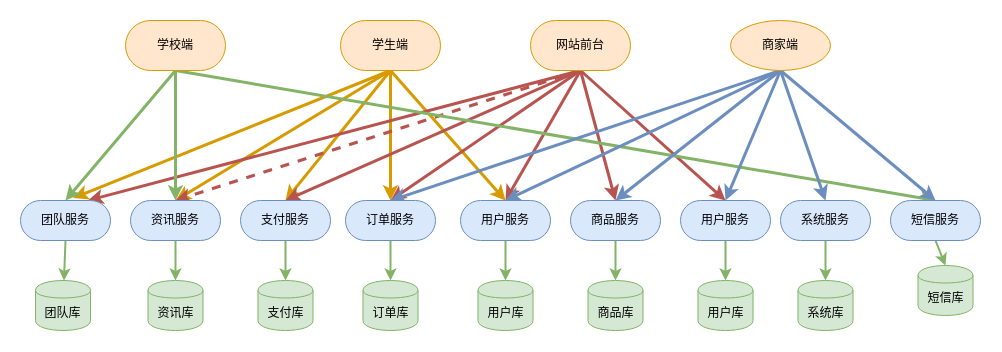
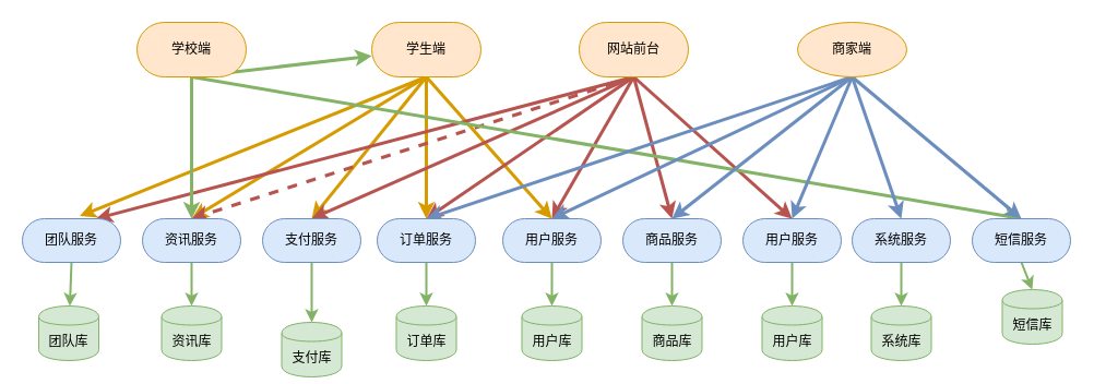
  <mxCell id="0" />
  <mxCell id="1" parent="0" />
  <mxCell id="2" style="rounded=0;orthogonalLoop=1;jettySize=auto;html=1;exitX=0.5;exitY=1;exitDx=0;exitDy=0;entryX=0.584;entryY=-0.06;entryDx=0;entryDy=0;entryPerimeter=0;fillColor=#ffe6cc;strokeColor=#d79b00;strokeWidth=3;" edge="1" parent="1" source="7" target="44"><mxGeometry relative="1" as="geometry" /></mxCell>
  <mxCell id="3" style="edgeStyle=none;rounded=0;orthogonalLoop=1;jettySize=auto;html=1;exitX=0.5;exitY=1;exitDx=0;exitDy=0;entryX=0.5;entryY=0;entryDx=0;entryDy=0;fillColor=#ffe6cc;strokeColor=#d79b00;strokeWidth=3;" edge="1" parent="1" source="7" target="42"><mxGeometry relative="1" as="geometry" /></mxCell>
  <mxCell id="4" style="edgeStyle=none;rounded=0;orthogonalLoop=1;jettySize=auto;html=1;exitX=0.5;exitY=1;exitDx=0;exitDy=0;entryX=0.5;entryY=0;entryDx=0;entryDy=0;fillColor=#ffe6cc;strokeColor=#d79b00;strokeWidth=3;" edge="1" parent="1" source="7" target="28"><mxGeometry relative="1" as="geometry" /></mxCell>
  <mxCell id="5" style="edgeStyle=none;rounded=0;orthogonalLoop=1;jettySize=auto;html=1;exitX=0.5;exitY=1;exitDx=0;exitDy=0;entryX=0.5;entryY=0;entryDx=0;entryDy=0;fillColor=#ffe6cc;strokeColor=#d79b00;strokeWidth=3;" edge="1" parent="1" source="7" target="30"><mxGeometry relative="1" as="geometry" /></mxCell>
  <mxCell id="6" style="edgeStyle=none;rounded=0;orthogonalLoop=1;jettySize=auto;html=1;exitX=0.5;exitY=1;exitDx=0;exitDy=0;entryX=0.5;entryY=0;entryDx=0;entryDy=0;fillColor=#ffe6cc;strokeColor=#d79b00;strokeWidth=3;" edge="1" parent="1" source="7" target="32"><mxGeometry relative="1" as="geometry" /></mxCell>
  <mxCell id="7" value="学生端" style="rounded=1;whiteSpace=wrap;html=1;arcSize=50;fillColor=#ffe6cc;strokeColor=#d79b00;" vertex="1" parent="1"><mxGeometry x="340" y="20" width="100" height="50" as="geometry" /></mxCell>
  <mxCell id="8" style="edgeStyle=none;rounded=0;orthogonalLoop=1;jettySize=auto;html=1;exitX=0.5;exitY=1;exitDx=0;exitDy=0;entryX=0.75;entryY=0;entryDx=0;entryDy=0;strokeWidth=3;fillColor=#f8cecc;strokeColor=#b85450;" edge="1" parent="1" source="15" target="44"><mxGeometry relative="1" as="geometry" /></mxCell>
  <mxCell id="9" style="edgeStyle=none;rounded=0;orthogonalLoop=1;jettySize=auto;html=1;exitX=0.5;exitY=1;exitDx=0;exitDy=0;entryX=0.5;entryY=0;entryDx=0;entryDy=0;strokeWidth=3;fillColor=#f8cecc;strokeColor=#b85450;dashed=1;" edge="1" parent="1" source="15" target="42"><mxGeometry relative="1" as="geometry" /></mxCell>
  <mxCell id="10" style="edgeStyle=none;rounded=0;orthogonalLoop=1;jettySize=auto;html=1;exitX=0.5;exitY=1;exitDx=0;exitDy=0;entryX=0.5;entryY=0;entryDx=0;entryDy=0;strokeWidth=3;fillColor=#f8cecc;strokeColor=#b85450;" edge="1" parent="1" source="15" target="28"><mxGeometry relative="1" as="geometry" /></mxCell>
  <mxCell id="11" style="edgeStyle=none;rounded=0;orthogonalLoop=1;jettySize=auto;html=1;exitX=0.5;exitY=1;exitDx=0;exitDy=0;entryX=0.5;entryY=0;entryDx=0;entryDy=0;strokeWidth=3;fillColor=#f8cecc;strokeColor=#b85450;" edge="1" parent="1" source="15" target="30"><mxGeometry relative="1" as="geometry" /></mxCell>
  <mxCell id="12" style="edgeStyle=none;rounded=0;orthogonalLoop=1;jettySize=auto;html=1;exitX=0.5;exitY=1;exitDx=0;exitDy=0;entryX=0.5;entryY=0;entryDx=0;entryDy=0;strokeWidth=3;fillColor=#f8cecc;strokeColor=#b85450;" edge="1" parent="1" source="15" target="32"><mxGeometry relative="1" as="geometry" /></mxCell>
  <mxCell id="13" style="edgeStyle=none;rounded=0;orthogonalLoop=1;jettySize=auto;html=1;exitX=0.5;exitY=1;exitDx=0;exitDy=0;entryX=0.5;entryY=0;entryDx=0;entryDy=0;strokeWidth=3;fillColor=#f8cecc;strokeColor=#b85450;" edge="1" parent="1" source="15" target="34"><mxGeometry relative="1" as="geometry" /></mxCell>
  <mxCell id="14" style="edgeStyle=none;rounded=0;orthogonalLoop=1;jettySize=auto;html=1;exitX=0.5;exitY=1;exitDx=0;exitDy=0;entryX=0.5;entryY=0;entryDx=0;entryDy=0;strokeWidth=3;fillColor=#f8cecc;strokeColor=#b85450;" edge="1" parent="1" source="15" target="36"><mxGeometry relative="1" as="geometry" /></mxCell>
  <mxCell id="15" value="网站前台" style="rounded=1;whiteSpace=wrap;html=1;arcSize=50;fillColor=#ffe6cc;strokeColor=#d79b00;" vertex="1" parent="1"><mxGeometry x="530" y="20" width="100" height="50" as="geometry" /></mxCell>
- <mxCell id="16" style="edgeStyle=none;rounded=0;orthogonalLoop=1;jettySize=auto;html=1;exitX=0.5;exitY=1;exitDx=0;exitDy=0;entryX=0.5;entryY=0;entryDx=0;entryDy=0;strokeWidth=3;fillColor=#d5e8d4;strokeColor=#82b366;" edge="1" parent="1" source="19" target="44"><mxGeometry relative="1" as="geometry" /></mxCell>
+ <mxCell id="16" style="edgeStyle=none;rounded=0;orthogonalLoop=1;jettySize=auto;html=1;exitX=0.5;exitY=1;exitDx=0;exitDy=0;strokeWidth=3;fillColor=#d5e8d4;strokeColor=#82b366;" edge="1" parent="1" source="19" target="7"><mxGeometry relative="1" as="geometry" /></mxCell>
  <mxCell id="17" style="edgeStyle=none;rounded=0;orthogonalLoop=1;jettySize=auto;html=1;exitX=0.5;exitY=1;exitDx=0;exitDy=0;strokeWidth=3;fillColor=#d5e8d4;strokeColor=#82b366;" edge="1" parent="1" source="19" target="42"><mxGeometry relative="1" as="geometry" /></mxCell>
  <mxCell id="18" style="edgeStyle=none;rounded=0;orthogonalLoop=1;jettySize=auto;html=1;exitX=0.5;exitY=1;exitDx=0;exitDy=0;entryX=0.5;entryY=0;entryDx=0;entryDy=0;strokeWidth=3;fillColor=#d5e8d4;strokeColor=#82b366;" edge="1" parent="1" source="19" target="40"><mxGeometry relative="1" as="geometry" /></mxCell>
  <mxCell id="19" value="学校端" style="rounded=1;whiteSpace=wrap;html=1;arcSize=50;fillColor=#ffe6cc;strokeColor=#d79b00;" vertex="1" parent="1"><mxGeometry x="125" y="20" width="100" height="50" as="geometry" /></mxCell>
  <mxCell id="20" style="edgeStyle=none;rounded=0;orthogonalLoop=1;jettySize=auto;html=1;exitX=0.5;exitY=1;exitDx=0;exitDy=0;entryX=0.5;entryY=0;entryDx=0;entryDy=0;strokeWidth=3;fillColor=#dae8fc;strokeColor=#6c8ebf;" edge="1" parent="1" source="26" target="30"><mxGeometry relative="1" as="geometry" /></mxCell>
  <mxCell id="21" style="edgeStyle=none;rounded=0;orthogonalLoop=1;jettySize=auto;html=1;exitX=0.5;exitY=1;exitDx=0;exitDy=0;entryX=0.5;entryY=0;entryDx=0;entryDy=0;strokeWidth=3;fillColor=#dae8fc;strokeColor=#6c8ebf;" edge="1" parent="1" source="26" target="32"><mxGeometry relative="1" as="geometry" /></mxCell>
  <mxCell id="22" style="edgeStyle=none;rounded=0;orthogonalLoop=1;jettySize=auto;html=1;exitX=0.5;exitY=1;exitDx=0;exitDy=0;entryX=0.5;entryY=0;entryDx=0;entryDy=0;strokeWidth=3;fillColor=#dae8fc;strokeColor=#6c8ebf;" edge="1" parent="1" source="26" target="34"><mxGeometry relative="1" as="geometry" /></mxCell>
  <mxCell id="23" style="edgeStyle=none;rounded=0;orthogonalLoop=1;jettySize=auto;html=1;exitX=0.5;exitY=1;exitDx=0;exitDy=0;entryX=0.5;entryY=0;entryDx=0;entryDy=0;strokeWidth=3;fillColor=#dae8fc;strokeColor=#6c8ebf;" edge="1" parent="1" source="26" target="36"><mxGeometry relative="1" as="geometry" /></mxCell>
  <mxCell id="24" style="edgeStyle=none;rounded=0;orthogonalLoop=1;jettySize=auto;html=1;exitX=0.5;exitY=1;exitDx=0;exitDy=0;entryX=0.5;entryY=0;entryDx=0;entryDy=0;strokeWidth=3;fillColor=#dae8fc;strokeColor=#6c8ebf;" edge="1" parent="1" source="26" target="38"><mxGeometry relative="1" as="geometry" /></mxCell>
  <mxCell id="25" style="edgeStyle=none;rounded=0;orthogonalLoop=1;jettySize=auto;html=1;exitX=0.5;exitY=1;exitDx=0;exitDy=0;entryX=0.5;entryY=0;entryDx=0;entryDy=0;strokeWidth=3;fillColor=#dae8fc;strokeColor=#6c8ebf;" edge="1" parent="1" source="26" target="40"><mxGeometry relative="1" as="geometry" /></mxCell>
  <mxCell id="26" value="商家端" style="ellipse;whiteSpace=wrap;html=1;arcSize=50;fillColor=#ffe6cc;strokeColor=#d79b00;" vertex="1" parent="1"><mxGeometry x="730" y="20" width="100" height="50" as="geometry" /></mxCell>
  <mxCell id="27" style="edgeStyle=none;rounded=0;orthogonalLoop=1;jettySize=auto;html=1;exitX=0.5;exitY=1;exitDx=0;exitDy=0;entryX=0.5;entryY=0;entryDx=0;entryDy=0;strokeWidth=2;fillColor=#d5e8d4;strokeColor=#82b366;" edge="1" parent="1" source="28" target="48"><mxGeometry relative="1" as="geometry" /></mxCell>
  <mxCell id="28" value="支付服务" style="rounded=1;whiteSpace=wrap;html=1;arcSize=50;fillColor=#dae8fc;strokeColor=#6c8ebf;" vertex="1" parent="1"><mxGeometry x="240" y="200" width="90" height="40" as="geometry" /></mxCell>
  <mxCell id="29" style="edgeStyle=none;rounded=0;orthogonalLoop=1;jettySize=auto;html=1;exitX=0.5;exitY=1;exitDx=0;exitDy=0;entryX=0.5;entryY=0;entryDx=0;entryDy=0;strokeWidth=2;fillColor=#d5e8d4;strokeColor=#82b366;" edge="1" parent="1" source="30" target="49"><mxGeometry relative="1" as="geometry" /></mxCell>
  <mxCell id="30" value="订单服务" style="rounded=1;whiteSpace=wrap;html=1;arcSize=50;fillColor=#dae8fc;strokeColor=#6c8ebf;" vertex="1" parent="1"><mxGeometry x="345" y="200" width="90" height="40" as="geometry" /></mxCell>
  <mxCell id="31" style="edgeStyle=none;rounded=0;orthogonalLoop=1;jettySize=auto;html=1;exitX=0.5;exitY=1;exitDx=0;exitDy=0;entryX=0.5;entryY=0;entryDx=0;entryDy=0;strokeWidth=2;fillColor=#d5e8d4;strokeColor=#82b366;" edge="1" parent="1" source="32" target="50"><mxGeometry relative="1" as="geometry" /></mxCell>
  <mxCell id="32" value="用户服务" style="rounded=1;whiteSpace=wrap;html=1;arcSize=50;fillColor=#dae8fc;strokeColor=#6c8ebf;" vertex="1" parent="1"><mxGeometry x="460" y="200" width="90" height="40" as="geometry" /></mxCell>
  <mxCell id="33" style="edgeStyle=none;rounded=0;orthogonalLoop=1;jettySize=auto;html=1;exitX=0.5;exitY=1;exitDx=0;exitDy=0;entryX=0.5;entryY=0;entryDx=0;entryDy=0;strokeWidth=2;fillColor=#d5e8d4;strokeColor=#82b366;" edge="1" parent="1" source="34" target="51"><mxGeometry relative="1" as="geometry" /></mxCell>
  <mxCell id="34" value="商品服务" style="rounded=1;whiteSpace=wrap;html=1;arcSize=50;fillColor=#dae8fc;strokeColor=#6c8ebf;" vertex="1" parent="1"><mxGeometry x="570" y="200" width="90" height="40" as="geometry" /></mxCell>
  <mxCell id="35" style="edgeStyle=none;rounded=0;orthogonalLoop=1;jettySize=auto;html=1;exitX=0.5;exitY=1;exitDx=0;exitDy=0;strokeWidth=2;fillColor=#d5e8d4;strokeColor=#82b366;" edge="1" parent="1" source="36" target="52"><mxGeometry relative="1" as="geometry" /></mxCell>
  <mxCell id="36" value="用户服务" style="rounded=1;whiteSpace=wrap;html=1;arcSize=50;fillColor=#dae8fc;strokeColor=#6c8ebf;" vertex="1" parent="1"><mxGeometry x="680" y="200" width="90" height="40" as="geometry" /></mxCell>
  <mxCell id="37" style="edgeStyle=none;rounded=0;orthogonalLoop=1;jettySize=auto;html=1;exitX=0.5;exitY=1;exitDx=0;exitDy=0;strokeWidth=2;fillColor=#d5e8d4;strokeColor=#82b366;" edge="1" parent="1" source="38" target="53"><mxGeometry relative="1" as="geometry" /></mxCell>
  <mxCell id="38" value="系统服务" style="rounded=1;whiteSpace=wrap;html=1;arcSize=50;fillColor=#dae8fc;strokeColor=#6c8ebf;" vertex="1" parent="1"><mxGeometry x="780" y="200" width="90" height="40" as="geometry" /></mxCell>
  <mxCell id="39" style="edgeStyle=none;rounded=0;orthogonalLoop=1;jettySize=auto;html=1;exitX=0.5;exitY=1;exitDx=0;exitDy=0;entryX=0.5;entryY=0;entryDx=0;entryDy=0;strokeWidth=2;fillColor=#d5e8d4;strokeColor=#82b366;" edge="1" parent="1" source="40" target="54"><mxGeometry relative="1" as="geometry" /></mxCell>
  <mxCell id="40" value="短信服务" style="rounded=1;whiteSpace=wrap;html=1;arcSize=50;fillColor=#dae8fc;strokeColor=#6c8ebf;" vertex="1" parent="1"><mxGeometry x="890" y="200" width="90" height="40" as="geometry" /></mxCell>
  <mxCell id="41" style="edgeStyle=none;rounded=0;orthogonalLoop=1;jettySize=auto;html=1;exitX=0.5;exitY=1;exitDx=0;exitDy=0;strokeWidth=2;fillColor=#d5e8d4;strokeColor=#82b366;" edge="1" parent="1" source="42" target="47"><mxGeometry relative="1" as="geometry" /></mxCell>
  <mxCell id="42" value="资讯服务" style="rounded=1;whiteSpace=wrap;html=1;arcSize=50;fillColor=#dae8fc;strokeColor=#6c8ebf;" vertex="1" parent="1"><mxGeometry x="130" y="200" width="90" height="40" as="geometry" /></mxCell>
  <mxCell id="43" style="edgeStyle=none;rounded=0;orthogonalLoop=1;jettySize=auto;html=1;exitX=0.5;exitY=1;exitDx=0;exitDy=0;strokeWidth=2;fillColor=#d5e8d4;strokeColor=#82b366;" edge="1" parent="1" source="44" target="46"><mxGeometry relative="1" as="geometry" /></mxCell>
  <mxCell id="44" value="团队服务" style="rounded=1;whiteSpace=wrap;html=1;arcSize=50;fillColor=#dae8fc;strokeColor=#6c8ebf;" vertex="1" parent="1"><mxGeometry x="20" y="200" width="90" height="40" as="geometry" /></mxCell>
  <mxCell id="45" style="edgeStyle=none;rounded=0;orthogonalLoop=1;jettySize=auto;html=1;exitX=0.5;exitY=1;exitDx=0;exitDy=0;strokeWidth=3;" edge="1" parent="1" source="19" target="19"><mxGeometry relative="1" as="geometry" /></mxCell>
  <mxCell id="46" value="团队库" style="shape=cylinder;whiteSpace=wrap;html=1;boundedLbl=1;backgroundOutline=1;fillColor=#d5e8d4;strokeColor=#82b366;" vertex="1" parent="1"><mxGeometry x="35" y="280" width="55" height="50" as="geometry" /></mxCell>
  <mxCell id="47" value="资讯库" style="shape=cylinder;whiteSpace=wrap;html=1;boundedLbl=1;backgroundOutline=1;fillColor=#d5e8d4;strokeColor=#82b366;" vertex="1" parent="1"><mxGeometry x="147.5" y="280" width="55" height="50" as="geometry" /></mxCell>
- <mxCell id="48" value="支付库" style="shape=cylinder;whiteSpace=wrap;html=1;boundedLbl=1;backgroundOutline=1;fillColor=#d5e8d4;strokeColor=#82b366;" vertex="1" parent="1"><mxGeometry x="257.5" y="280" width="55" height="50" as="geometry" /></mxCell>
+ <mxCell id="48" value="支付库" style="shape=cylinder;whiteSpace=wrap;html=1;boundedLbl=1;backgroundOutline=1;fillColor=#d5e8d4;strokeColor=#82b366;" vertex="1" parent="1"><mxGeometry x="257.5" y="295" width="55" height="50" as="geometry" /></mxCell>
  <mxCell id="49" value="订单库" style="shape=cylinder;whiteSpace=wrap;html=1;boundedLbl=1;backgroundOutline=1;fillColor=#d5e8d4;strokeColor=#82b366;" vertex="1" parent="1"><mxGeometry x="362.5" y="280" width="55" height="50" as="geometry" /></mxCell>
  <mxCell id="50" value="用户库" style="shape=cylinder;whiteSpace=wrap;html=1;boundedLbl=1;backgroundOutline=1;fillColor=#d5e8d4;strokeColor=#82b366;" vertex="1" parent="1"><mxGeometry x="477.5" y="280" width="55" height="50" as="geometry" /></mxCell>
  <mxCell id="51" value="商品库" style="shape=cylinder;whiteSpace=wrap;html=1;boundedLbl=1;backgroundOutline=1;fillColor=#d5e8d4;strokeColor=#82b366;" vertex="1" parent="1"><mxGeometry x="587.5" y="280" width="55" height="50" as="geometry" /></mxCell>
  <mxCell id="52" value="用户库" style="shape=cylinder;whiteSpace=wrap;html=1;boundedLbl=1;backgroundOutline=1;fillColor=#d5e8d4;strokeColor=#82b366;" vertex="1" parent="1"><mxGeometry x="697.5" y="280" width="55" height="50" as="geometry" /></mxCell>
  <mxCell id="53" value="系统库" style="shape=cylinder;whiteSpace=wrap;html=1;boundedLbl=1;backgroundOutline=1;fillColor=#d5e8d4;strokeColor=#82b366;" vertex="1" parent="1"><mxGeometry x="797.5" y="280" width="55" height="50" as="geometry" /></mxCell>
  <mxCell id="54" value="短信库" style="shape=cylinder;whiteSpace=wrap;html=1;boundedLbl=1;backgroundOutline=1;fillColor=#d5e8d4;strokeColor=#82b366;" vertex="1" parent="1"><mxGeometry x="917.5" y="265" width="55" height="50" as="geometry" /></mxCell>
